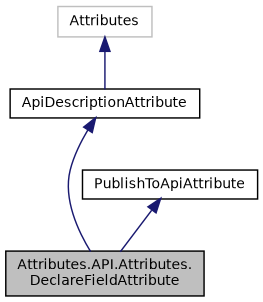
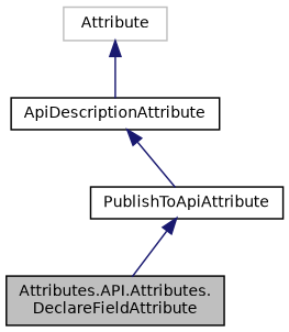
  digraph {
    node [color=black fillcolor=white fontname=Helvetica fontsize=10 shape=record style=filled]
    edge [color=midnightblue dir=back fontname=Helvetica fontsize=10 labelfontname=Helvetica labelfontsize=10 style=solid]
    n1 [fillcolor=grey75 fontcolor=black height=0.2 label="Attributes.API.Attributes.\lDeclareFieldAttribute" width=0.4]
    n2 [height=0.2 label=PublishToApiAttribute width=0.4]
    n3 [height=0.2 label=ApiDescriptionAttribute width=0.4]
-   n4 [color=grey75 height=0.2 label=Attributes width=0.4]
+   n4 [color=grey75 height=0.2 label=Attribute width=0.4]
    n2 -> n1
-   n3 -> n1
+   n3 -> n2
    n4 -> n3
  }
